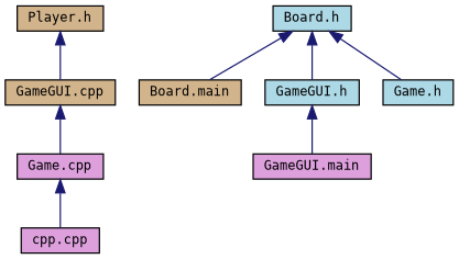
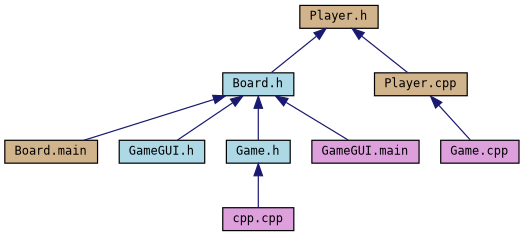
  digraph {
    fontname="DejaVu Sans Mono"
    node [color=black fillcolor=tan fontname="DejaVu Sans Mono" fontsize=10 shape=record style=filled]
    edge [color=midnightblue dir=back fontname="DejaVu Sans Mono" fontsize=10 labelfontname=Helvetica labelfontsize=10 style=solid]
    n1 [fontcolor=black height=0.2 label="Player.h" width=0.4]
    n2 [fillcolor=lightblue height=0.2 label="Board.h" width=0.4]
-   n3 [height=0.2 label="GameGUI.cpp" width=0.4]
+   n3 [height=0.2 label="Player.cpp" width=0.4]
    n4 [height=0.2 label="Board.main" width=0.4]
    n5 [fillcolor=lightblue height=0.2 label="GameGUI.h" width=0.4]
    n6 [fillcolor=lightblue height=0.2 label="Game.h" width=0.4]
    n7 [fillcolor=plum height=0.2 label="Game.cpp" width=0.4]
    n8 [fillcolor=plum height=0.2 label="GameGUI.main" width=0.4]
    n9 [fillcolor=plum height=0.2 label="cpp.cpp" width=0.4]
+   n1 -> n2
    n1 -> n3
    n2 -> n4
    n2 -> n5
    n2 -> n6
    n3 -> n7
-   n5 -> n8
-   n7 -> n9
+   n2 -> n8
+   n6 -> n9
  }
